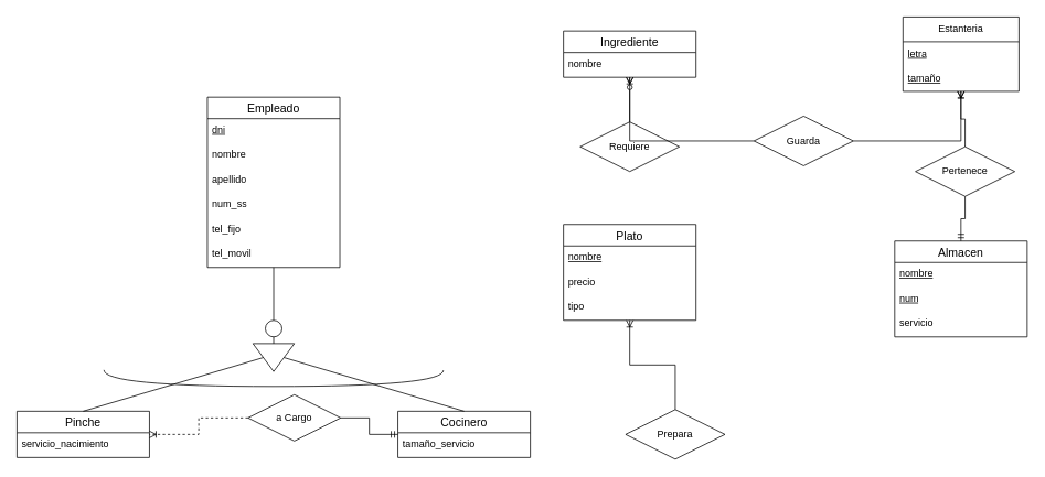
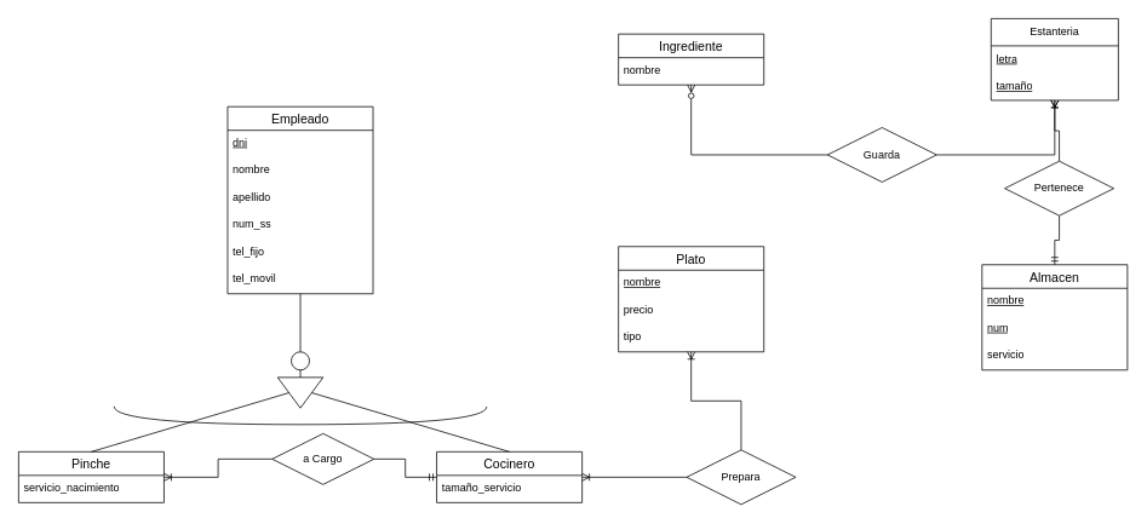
  <mxCell id="0" />
  <mxCell id="1" parent="0" />
  <mxCell id="2" value="Empleado" style="swimlane;fontStyle=0;childLayout=stackLayout;horizontal=1;startSize=26;horizontalStack=0;resizeParent=1;resizeParentMax=0;resizeLast=0;collapsible=1;marginBottom=0;align=center;fontSize=14;" vertex="1" parent="1"><mxGeometry x="249.99" y="117" width="160" height="206" as="geometry" /></mxCell>
  <mxCell id="3" value="dni" style="text;strokeColor=none;fillColor=none;spacingLeft=4;spacingRight=4;overflow=hidden;rotatable=0;points=[[0,0.5],[1,0.5]];portConstraint=eastwest;fontSize=12;whiteSpace=wrap;html=1;fontStyle=4" vertex="1" parent="2"><mxGeometry y="26" width="160" height="30" as="geometry" /></mxCell>
  <mxCell id="4" value="nombre" style="text;strokeColor=none;fillColor=none;spacingLeft=4;spacingRight=4;overflow=hidden;rotatable=0;points=[[0,0.5],[1,0.5]];portConstraint=eastwest;fontSize=12;whiteSpace=wrap;html=1;" vertex="1" parent="2"><mxGeometry y="56" width="160" height="30" as="geometry" /></mxCell>
  <mxCell id="5" value="apellido" style="text;strokeColor=none;fillColor=none;spacingLeft=4;spacingRight=4;overflow=hidden;rotatable=0;points=[[0,0.5],[1,0.5]];portConstraint=eastwest;fontSize=12;whiteSpace=wrap;html=1;" vertex="1" parent="2"><mxGeometry y="86" width="160" height="30" as="geometry" /></mxCell>
  <mxCell id="6" value="num_ss" style="text;strokeColor=none;fillColor=none;spacingLeft=4;spacingRight=4;overflow=hidden;rotatable=0;points=[[0,0.5],[1,0.5]];portConstraint=eastwest;fontSize=12;whiteSpace=wrap;html=1;" vertex="1" parent="2"><mxGeometry y="116" width="160" height="30" as="geometry" /></mxCell>
  <mxCell id="7" value="tel_fijo" style="text;strokeColor=none;fillColor=none;spacingLeft=4;spacingRight=4;overflow=hidden;rotatable=0;points=[[0,0.5],[1,0.5]];portConstraint=eastwest;fontSize=12;whiteSpace=wrap;html=1;" vertex="1" parent="2"><mxGeometry y="146" width="160" height="30" as="geometry" /></mxCell>
  <mxCell id="8" value="tel_movil" style="text;strokeColor=none;fillColor=none;spacingLeft=4;spacingRight=4;overflow=hidden;rotatable=0;points=[[0,0.5],[1,0.5]];portConstraint=eastwest;fontSize=12;whiteSpace=wrap;html=1;" vertex="1" parent="2"><mxGeometry y="176" width="160" height="30" as="geometry" /></mxCell>
  <mxCell id="9" value="Cocinero" style="swimlane;fontStyle=0;childLayout=stackLayout;horizontal=1;startSize=26;horizontalStack=0;resizeParent=1;resizeParentMax=0;resizeLast=0;collapsible=1;marginBottom=0;align=center;fontSize=14;" vertex="1" parent="1"><mxGeometry x="480" y="497" width="160" height="56" as="geometry" /></mxCell>
  <mxCell id="10" value="tamaño_servicio" style="text;strokeColor=none;fillColor=none;spacingLeft=4;spacingRight=4;overflow=hidden;rotatable=0;points=[[0,0.5],[1,0.5]];portConstraint=eastwest;fontSize=12;whiteSpace=wrap;html=1;" vertex="1" parent="9"><mxGeometry y="26" width="160" height="30" as="geometry" /></mxCell>
  <mxCell id="11" value="Pinche" style="swimlane;fontStyle=0;childLayout=stackLayout;horizontal=1;startSize=26;horizontalStack=0;resizeParent=1;resizeParentMax=0;resizeLast=0;collapsible=1;marginBottom=0;align=center;fontSize=14;" vertex="1" parent="1"><mxGeometry x="20" y="497" width="160" height="56" as="geometry" /></mxCell>
  <mxCell id="12" value="servicio_nacimiento" style="text;strokeColor=none;fillColor=none;spacingLeft=4;spacingRight=4;overflow=hidden;rotatable=0;points=[[0,0.5],[1,0.5]];portConstraint=eastwest;fontSize=12;whiteSpace=wrap;html=1;" vertex="1" parent="11"><mxGeometry y="26" width="160" height="30" as="geometry" /></mxCell>
  <mxCell id="13" value="Plato" style="swimlane;fontStyle=0;childLayout=stackLayout;horizontal=1;startSize=26;horizontalStack=0;resizeParent=1;resizeParentMax=0;resizeLast=0;collapsible=1;marginBottom=0;align=center;fontSize=14;" vertex="1" parent="1"><mxGeometry x="680" y="271" width="160" height="116" as="geometry" /></mxCell>
  <mxCell id="14" value="nombre" style="text;strokeColor=none;fillColor=none;spacingLeft=4;spacingRight=4;overflow=hidden;rotatable=0;points=[[0,0.5],[1,0.5]];portConstraint=eastwest;fontSize=12;whiteSpace=wrap;html=1;fontStyle=4" vertex="1" parent="13"><mxGeometry y="26" width="160" height="30" as="geometry" /></mxCell>
  <mxCell id="15" value="precio" style="text;strokeColor=none;fillColor=none;spacingLeft=4;spacingRight=4;overflow=hidden;rotatable=0;points=[[0,0.5],[1,0.5]];portConstraint=eastwest;fontSize=12;whiteSpace=wrap;html=1;" vertex="1" parent="13"><mxGeometry y="56" width="160" height="30" as="geometry" /></mxCell>
  <mxCell id="16" value="tipo" style="text;strokeColor=none;fillColor=none;spacingLeft=4;spacingRight=4;overflow=hidden;rotatable=0;points=[[0,0.5],[1,0.5]];portConstraint=eastwest;fontSize=12;whiteSpace=wrap;html=1;" vertex="1" parent="13"><mxGeometry y="86" width="160" height="30" as="geometry" /></mxCell>
  <mxCell id="17" value="Ingrediente" style="swimlane;fontStyle=0;childLayout=stackLayout;horizontal=1;startSize=26;horizontalStack=0;resizeParent=1;resizeParentMax=0;resizeLast=0;collapsible=1;marginBottom=0;align=center;fontSize=14;" vertex="1" parent="1"><mxGeometry x="680" y="37" width="160" height="56" as="geometry" /></mxCell>
  <mxCell id="18" value="nombre" style="text;strokeColor=none;fillColor=none;spacingLeft=4;spacingRight=4;overflow=hidden;rotatable=0;points=[[0,0.5],[1,0.5]];portConstraint=eastwest;fontSize=12;whiteSpace=wrap;html=1;" vertex="1" parent="17"><mxGeometry y="26" width="160" height="30" as="geometry" /></mxCell>
  <mxCell id="19" value="Almacen" style="swimlane;fontStyle=0;childLayout=stackLayout;horizontal=1;startSize=26;horizontalStack=0;resizeParent=1;resizeParentMax=0;resizeLast=0;collapsible=1;marginBottom=0;align=center;fontSize=14;" vertex="1" parent="1"><mxGeometry x="1080" y="291" width="160" height="116" as="geometry" /></mxCell>
  <mxCell id="20" value="nombre" style="text;strokeColor=none;fillColor=none;spacingLeft=4;spacingRight=4;overflow=hidden;rotatable=0;points=[[0,0.5],[1,0.5]];portConstraint=eastwest;fontSize=12;whiteSpace=wrap;html=1;fontStyle=4" vertex="1" parent="19"><mxGeometry y="26" width="160" height="30" as="geometry" /></mxCell>
  <mxCell id="21" value="num" style="text;strokeColor=none;fillColor=none;spacingLeft=4;spacingRight=4;overflow=hidden;rotatable=0;points=[[0,0.5],[1,0.5]];portConstraint=eastwest;fontSize=12;whiteSpace=wrap;html=1;fontStyle=4" vertex="1" parent="19"><mxGeometry y="56" width="160" height="30" as="geometry" /></mxCell>
  <mxCell id="22" value="servicio" style="text;strokeColor=none;fillColor=none;spacingLeft=4;spacingRight=4;overflow=hidden;rotatable=0;points=[[0,0.5],[1,0.5]];portConstraint=eastwest;fontSize=12;whiteSpace=wrap;html=1;" vertex="1" parent="19"><mxGeometry y="86" width="160" height="30" as="geometry" /></mxCell>
  <mxCell id="23" value="" style="triangle;whiteSpace=wrap;html=1;rotation=90;" vertex="1" parent="1"><mxGeometry x="313.12" y="407" width="33.75" height="50" as="geometry" /></mxCell>
  <mxCell id="24" value="" style="endArrow=none;html=1;rounded=0;entryX=0.5;entryY=0;entryDx=0;entryDy=0;exitX=0.5;exitY=1;exitDx=0;exitDy=0;endFill=0;" edge="1" parent="1" source="23" target="11"><mxGeometry width="50" height="50" relative="1" as="geometry"><mxPoint x="140" y="407" as="sourcePoint" /><mxPoint x="190" y="357" as="targetPoint" /></mxGeometry></mxCell>
  <mxCell id="25" value="" style="endArrow=none;html=1;rounded=0;entryX=0.5;entryY=0;entryDx=0;entryDy=0;exitX=0.5;exitY=0;exitDx=0;exitDy=0;endFill=0;" edge="1" parent="1" source="23" target="9"><mxGeometry width="50" height="50" relative="1" as="geometry"><mxPoint x="327" y="414" as="sourcePoint" /><mxPoint x="220" y="507" as="targetPoint" /></mxGeometry></mxCell>
  <mxCell id="26" value="" style="endArrow=none;html=1;rounded=0;exitX=0.5;exitY=0;exitDx=0;exitDy=0;endFill=0;" edge="1" parent="1" source="27" target="2"><mxGeometry width="50" height="50" relative="1" as="geometry"><mxPoint x="330" y="387" as="sourcePoint" /><mxPoint x="160" y="347" as="targetPoint" /></mxGeometry></mxCell>
  <mxCell id="27" value="" style="ellipse;whiteSpace=wrap;html=1;aspect=fixed;" vertex="1" parent="1"><mxGeometry x="320.01" y="387" width="20" height="20" as="geometry" /></mxCell>
  <mxCell id="28" value="Estanteria" style="swimlane;fontStyle=0;childLayout=stackLayout;horizontal=1;startSize=30;horizontalStack=0;resizeParent=1;resizeParentMax=0;resizeLast=0;collapsible=1;marginBottom=0;whiteSpace=wrap;html=1;" vertex="1" parent="1"><mxGeometry x="1090" y="20" width="140" height="90" as="geometry" /></mxCell>
  <mxCell id="29" value="letra" style="text;strokeColor=none;fillColor=none;align=left;verticalAlign=middle;spacingLeft=4;spacingRight=4;overflow=hidden;points=[[0,0.5],[1,0.5]];portConstraint=eastwest;rotatable=0;whiteSpace=wrap;html=1;fontStyle=4" vertex="1" parent="28"><mxGeometry y="30" width="140" height="30" as="geometry" /></mxCell>
  <mxCell id="30" value="tamaño" style="text;strokeColor=none;fillColor=none;align=left;verticalAlign=middle;spacingLeft=4;spacingRight=4;overflow=hidden;points=[[0,0.5],[1,0.5]];portConstraint=eastwest;rotatable=0;whiteSpace=wrap;html=1;fontStyle=4" vertex="1" parent="28"><mxGeometry y="60" width="140" height="30" as="geometry" /></mxCell>
  <mxCell id="31" value="" style="endArrow=none;html=1;rounded=0;" edge="1" parent="1" source="23" target="27"><mxGeometry width="50" height="50" relative="1" as="geometry"><mxPoint x="170" y="427" as="sourcePoint" /><mxPoint x="220" y="377" as="targetPoint" /></mxGeometry></mxCell>
- <mxCell id="32" style="edgeStyle=orthogonalEdgeStyle;rounded=0;orthogonalLoop=1;jettySize=auto;html=1;endArrow=ERoneToMany;endFill=0;dashed=1;" edge="1" parent="1" source="34" target="11"><mxGeometry relative="1" as="geometry" /></mxCell>
+ <mxCell id="32" style="edgeStyle=orthogonalEdgeStyle;rounded=0;orthogonalLoop=1;jettySize=auto;html=1;endArrow=ERoneToMany;endFill=0;" edge="1" parent="1" source="34" target="11"><mxGeometry relative="1" as="geometry" /></mxCell>
  <mxCell id="33" style="edgeStyle=orthogonalEdgeStyle;rounded=0;orthogonalLoop=1;jettySize=auto;html=1;endArrow=ERmandOne;endFill=0;" edge="1" parent="1" source="34" target="9"><mxGeometry relative="1" as="geometry" /></mxCell>
  <mxCell id="34" value="a Cargo" style="shape=rhombus;perimeter=rhombusPerimeter;whiteSpace=wrap;html=1;align=center;" vertex="1" parent="1"><mxGeometry x="299" y="477" width="112" height="56" as="geometry" /></mxCell>
+ <mxCell id="35" style="edgeStyle=orthogonalEdgeStyle;rounded=0;orthogonalLoop=1;jettySize=auto;html=1;endArrow=ERoneToMany;endFill=0;" edge="1" parent="1" source="37" target="9"><mxGeometry relative="1" as="geometry" /></mxCell>
  <mxCell id="36" style="edgeStyle=orthogonalEdgeStyle;rounded=0;orthogonalLoop=1;jettySize=auto;html=1;endArrow=ERoneToMany;endFill=0;" edge="1" parent="1" source="37" target="13"><mxGeometry relative="1" as="geometry" /></mxCell>
  <mxCell id="37" value="Prepara" style="shape=rhombus;perimeter=rhombusPerimeter;whiteSpace=wrap;html=1;align=center;" vertex="1" parent="1"><mxGeometry x="755" y="495" width="120" height="60" as="geometry" /></mxCell>
- <mxCell id="38" style="edgeStyle=orthogonalEdgeStyle;rounded=0;orthogonalLoop=1;jettySize=auto;html=1;endArrow=ERoneToMany;endFill=0;" edge="1" parent="1" source="39" target="17"><mxGeometry relative="1" as="geometry" /></mxCell>
- <mxCell id="39" value="Requiere" style="shape=rhombus;perimeter=rhombusPerimeter;whiteSpace=wrap;html=1;align=center;" vertex="1" parent="1"><mxGeometry x="700" y="147" width="120" height="60" as="geometry" /></mxCell>
  <mxCell id="40" style="edgeStyle=orthogonalEdgeStyle;rounded=0;orthogonalLoop=1;jettySize=auto;html=1;endArrow=ERzeroToMany;endFill=0;" edge="1" parent="1" source="42" target="17"><mxGeometry relative="1" as="geometry" /></mxCell>
  <mxCell id="41" style="edgeStyle=orthogonalEdgeStyle;rounded=0;orthogonalLoop=1;jettySize=auto;html=1;endArrow=ERoneToMany;endFill=0;" edge="1" parent="1" source="42" target="28"><mxGeometry relative="1" as="geometry" /></mxCell>
  <mxCell id="42" value="Guarda" style="shape=rhombus;perimeter=rhombusPerimeter;whiteSpace=wrap;html=1;align=center;" vertex="1" parent="1"><mxGeometry x="910" y="140" width="120" height="60" as="geometry" /></mxCell>
  <mxCell id="43" style="edgeStyle=orthogonalEdgeStyle;rounded=0;orthogonalLoop=1;jettySize=auto;html=1;endArrow=ERoneToMany;endFill=0;" edge="1" parent="1" source="45" target="28"><mxGeometry relative="1" as="geometry" /></mxCell>
  <mxCell id="44" style="edgeStyle=orthogonalEdgeStyle;rounded=0;orthogonalLoop=1;jettySize=auto;html=1;endArrow=ERmandOne;endFill=0;" edge="1" parent="1" source="45" target="19"><mxGeometry relative="1" as="geometry" /></mxCell>
  <mxCell id="45" value="Pertenece" style="shape=rhombus;perimeter=rhombusPerimeter;whiteSpace=wrap;html=1;align=center;" vertex="1" parent="1"><mxGeometry x="1105" y="177" width="120" height="60" as="geometry" /></mxCell>
  <mxCell id="46" value="" style="endArrow=none;html=1;rounded=0;edgeStyle=orthogonalEdgeStyle;curved=1;" edge="1" parent="1"><mxGeometry width="50" height="50" relative="1" as="geometry"><mxPoint x="124.99" y="447" as="sourcePoint" /><mxPoint x="534.99" y="447.4" as="targetPoint" /><Array as="points"><mxPoint x="125" y="467" /><mxPoint x="535" y="467" /></Array></mxGeometry></mxCell>
